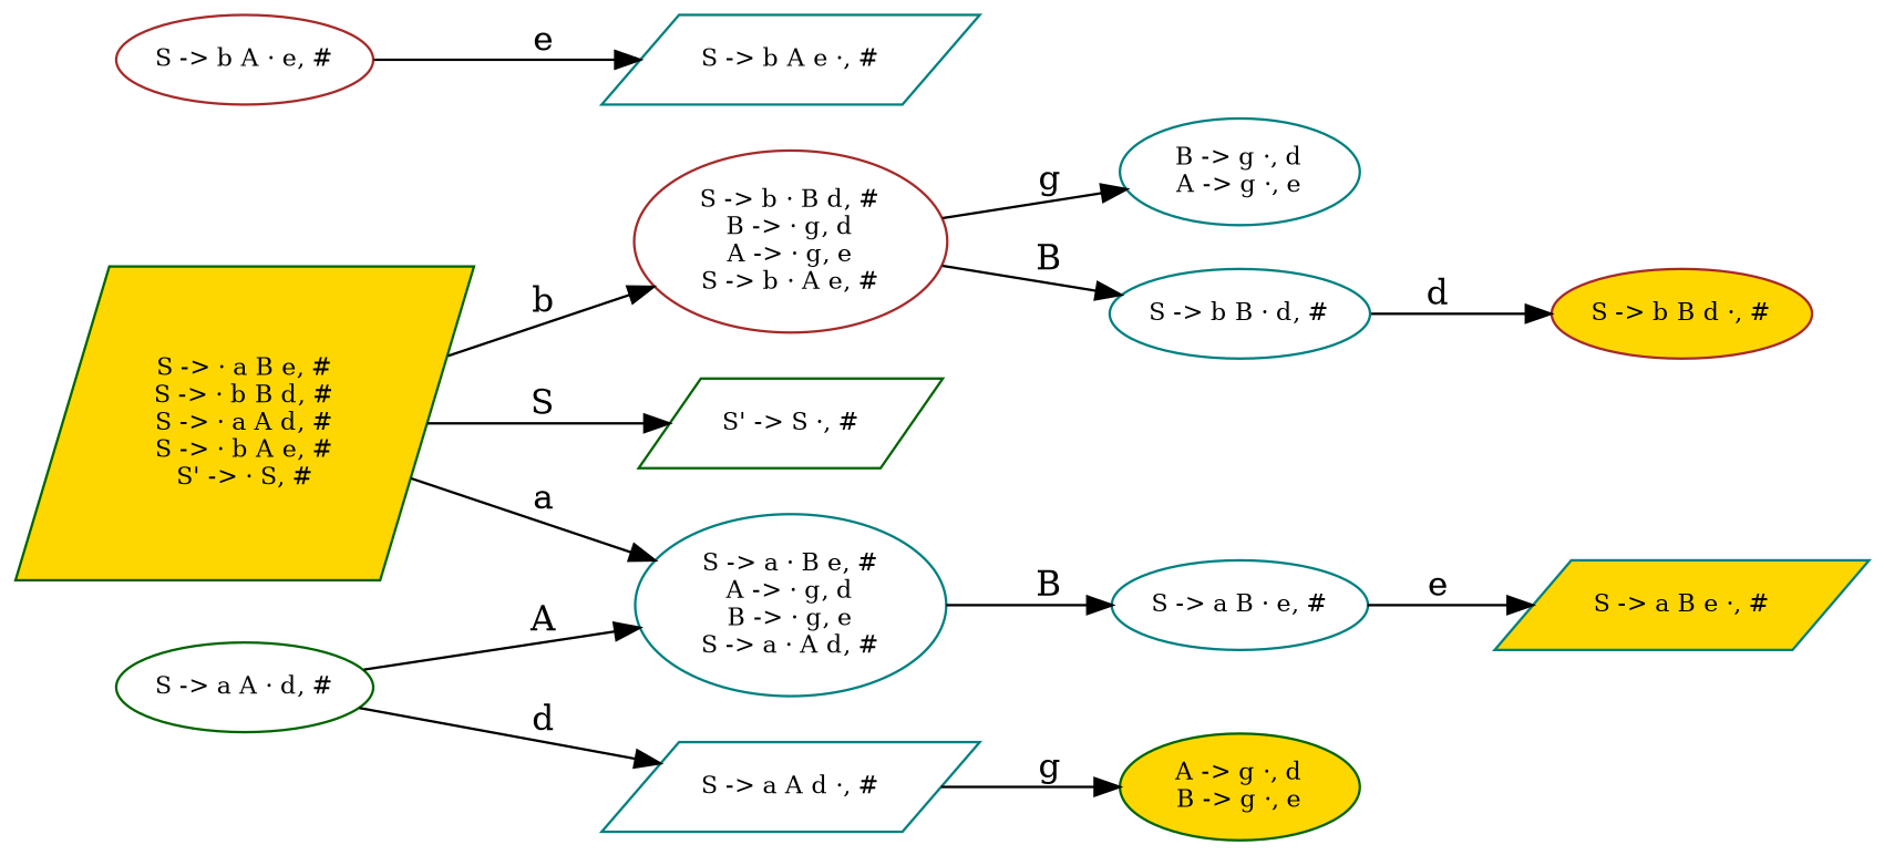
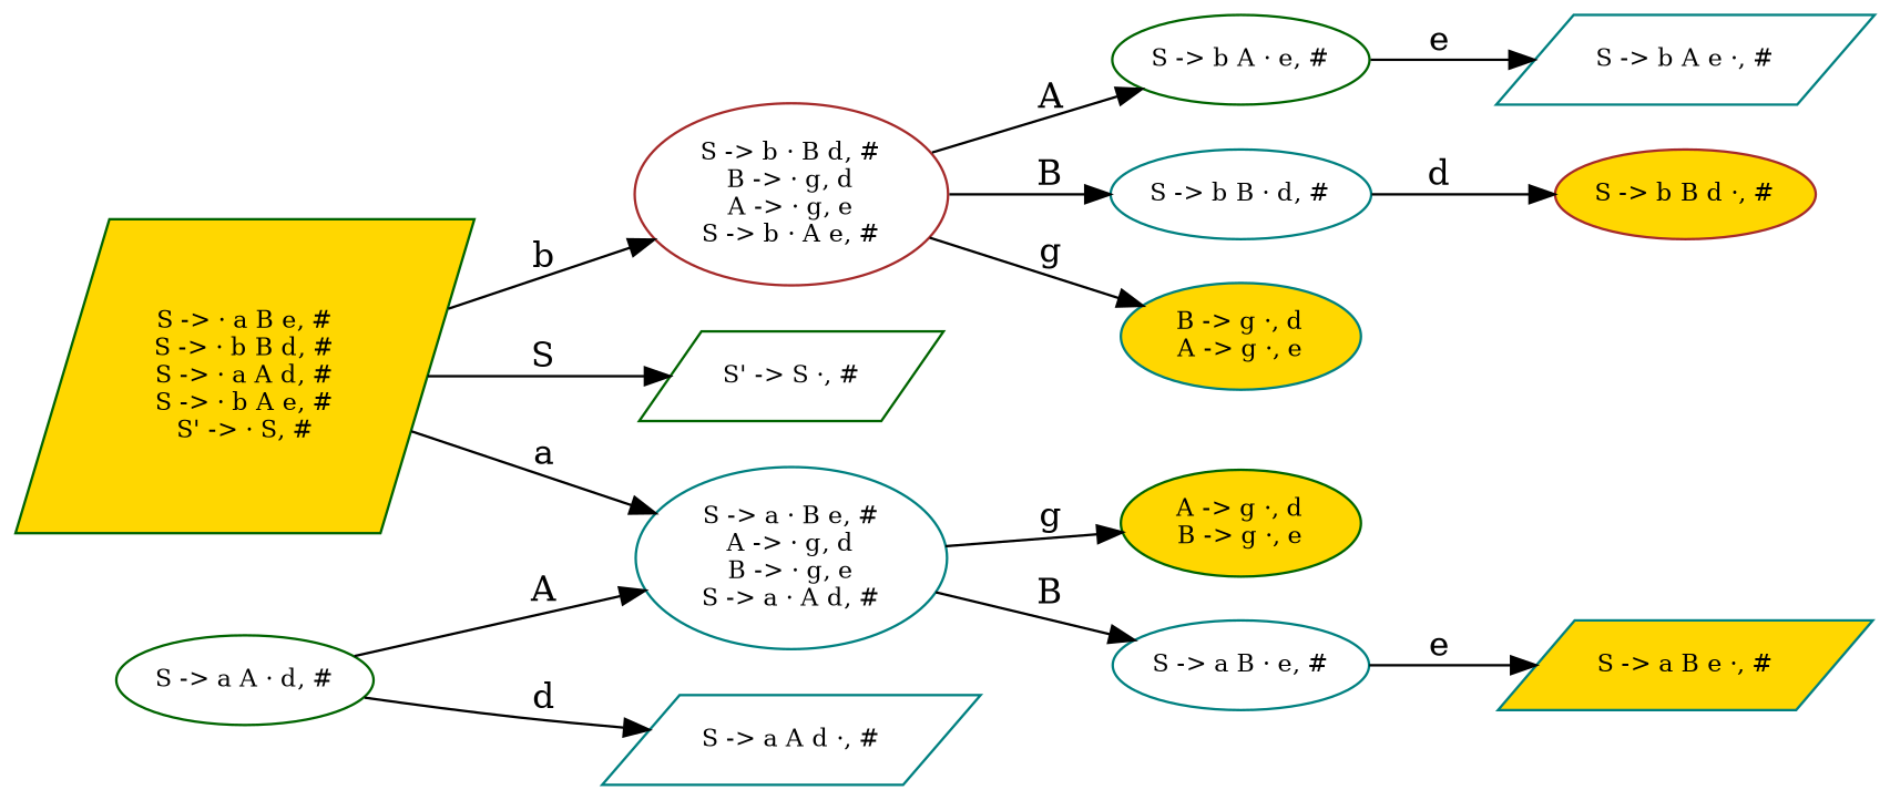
  digraph {
    rankdir=LR
    node [color=teal fillcolor=white fontsize=10 shape=ellipse style=filled]
    n1 [color=darkgreen fillcolor=gold label="S -> · a B e, #\nS -> · b B d, #\nS -> · a A d, #\nS -> · b A e, #\nS' -> · S, #\n" shape=parallelogram]
    n2 [label="S -> a · B e, #\nA -> · g, d\nB -> · g, e\nS -> a · A d, #\n"]
    n3 [color=brown label="S -> b · B d, #\nB -> · g, d\nA -> · g, e\nS -> b · A e, #\n"]
    n4 [color=darkgreen label="S' -> S ·, #\n" shape=parallelogram]
    n5 [color=darkgreen fillcolor=gold label="A -> g ·, d\nB -> g ·, e\n"]
    n6 [label="S -> a B · e, #\n"]
-   n7 [label="B -> g ·, d\nA -> g ·, e\n"]
-   n8 [color=brown label="S -> b A · e, #\n"]
+   n7 [fillcolor=gold label="B -> g ·, d\nA -> g ·, e\n"]
+   n8 [color=darkgreen label="S -> b A · e, #\n"]
    n9 [label="S -> b B · d, #\n"]
    n10 [color=darkgreen label="S -> a A · d, #\n"]
    n11 [label="S -> a A d ·, #\n" shape=parallelogram]
    n12 [fillcolor=gold label="S -> a B e ·, #\n" shape=parallelogram]
    n13 [label="S -> b A e ·, #\n" shape=parallelogram]
    n14 [color=brown fillcolor=gold label="S -> b B d ·, #\n"]
    n1 -> n2 [label=" a\n"]
    n1 -> n3 [label=" b\n"]
    n1 -> n4 [label=" S\n"]
-   n11 -> n5 [label=" g\n"]
+   n2 -> n5 [label=" g\n"]
    n2 -> n6 [label=" B\n"]
    n3 -> n7 [label=" g\n"]
+   n3 -> n8 [label=" A\n"]
    n3 -> n9 [label=" B\n"]
    n6 -> n12 [label=" e\n"]
    n8 -> n13 [label=" e\n"]
    n9 -> n14 [label=" d\n"]
    n10 -> n2 [label=" A\n"]
    n10 -> n11 [label=" d\n"]
  }
